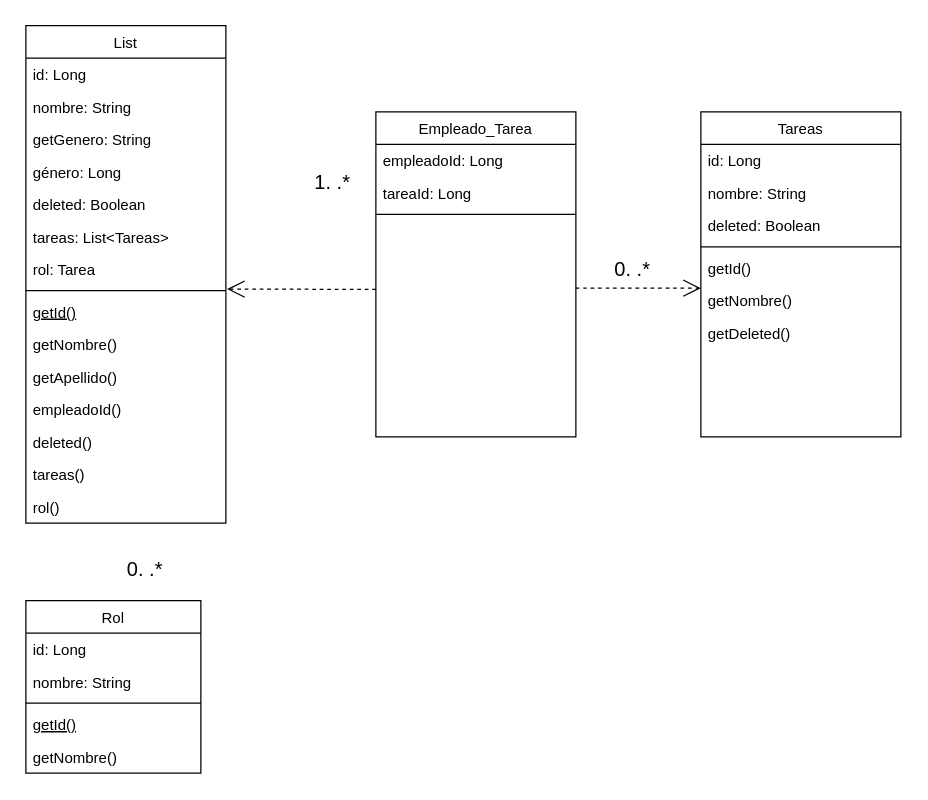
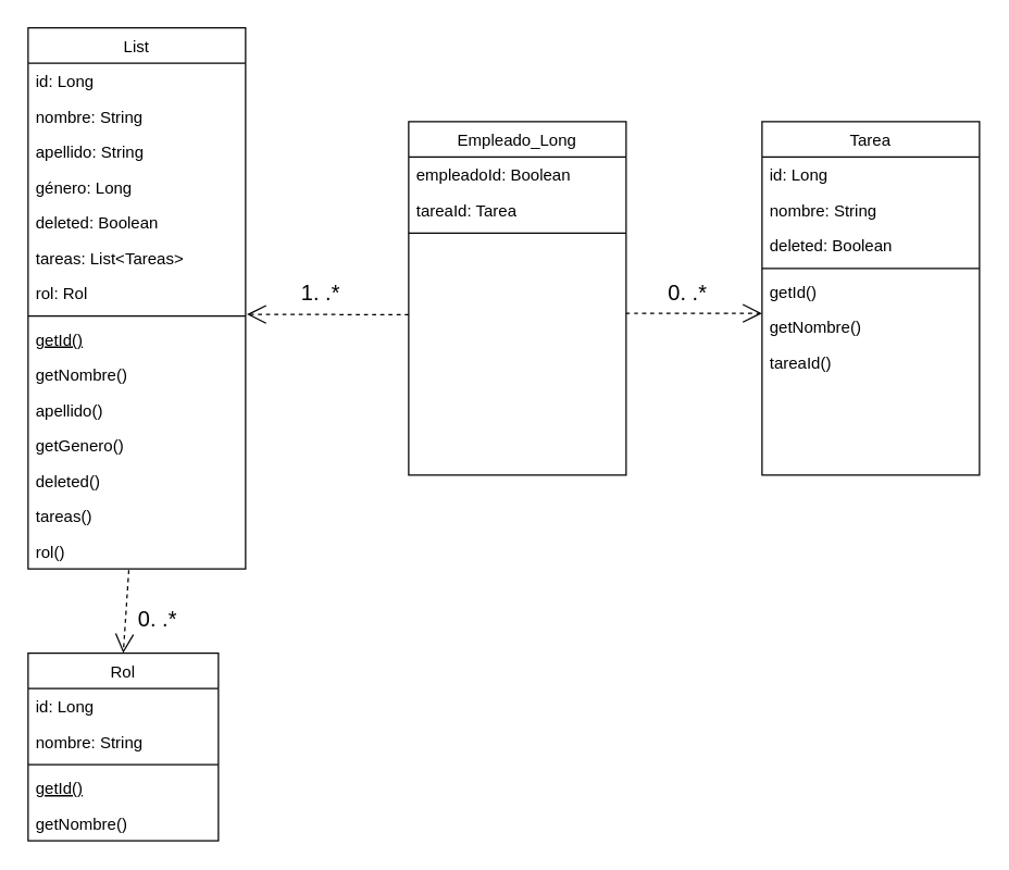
  <mxCell id="0" />
  <mxCell id="1" parent="0" />
  <mxCell id="2" value="Rol" style="swimlane;fontStyle=0;align=center;verticalAlign=top;childLayout=stackLayout;horizontal=1;startSize=26;horizontalStack=0;resizeParent=1;resizeLast=0;collapsible=1;marginBottom=0;rounded=0;shadow=0;strokeWidth=1;" parent="1" vertex="1"><mxGeometry x="20" y="480" width="140" height="138" as="geometry"><mxRectangle x="130" y="380" width="160" height="26" as="alternateBounds" /></mxGeometry></mxCell>
  <mxCell id="3" value="id: Long" style="text;align=left;verticalAlign=top;spacingLeft=4;spacingRight=4;overflow=hidden;rotatable=0;points=[[0,0.5],[1,0.5]];portConstraint=eastwest;" parent="2" vertex="1"><mxGeometry y="26" width="140" height="26" as="geometry" /></mxCell>
  <mxCell id="4" value="nombre: String" style="text;align=left;verticalAlign=top;spacingLeft=4;spacingRight=4;overflow=hidden;rotatable=0;points=[[0,0.5],[1,0.5]];portConstraint=eastwest;rounded=0;shadow=0;html=0;" parent="2" vertex="1"><mxGeometry y="52" width="140" height="26" as="geometry" /></mxCell>
  <mxCell id="5" value="" style="line;html=1;strokeWidth=1;align=left;verticalAlign=middle;spacingTop=-1;spacingLeft=3;spacingRight=3;rotatable=0;labelPosition=right;points=[];portConstraint=eastwest;" parent="2" vertex="1"><mxGeometry y="78" width="140" height="8" as="geometry" /></mxCell>
  <mxCell id="6" value="getId()" style="text;align=left;verticalAlign=top;spacingLeft=4;spacingRight=4;overflow=hidden;rotatable=0;points=[[0,0.5],[1,0.5]];portConstraint=eastwest;fontStyle=4" parent="2" vertex="1"><mxGeometry y="86" width="140" height="26" as="geometry" /></mxCell>
  <mxCell id="7" value="getNombre()" style="text;align=left;verticalAlign=top;spacingLeft=4;spacingRight=4;overflow=hidden;rotatable=0;points=[[0,0.5],[1,0.5]];portConstraint=eastwest;" parent="2" vertex="1"><mxGeometry y="112" width="140" height="26" as="geometry" /></mxCell>
- <mxCell id="8" value="Tareas" style="swimlane;fontStyle=0;align=center;verticalAlign=top;childLayout=stackLayout;horizontal=1;startSize=26;horizontalStack=0;resizeParent=1;resizeLast=0;collapsible=1;marginBottom=0;rounded=0;shadow=0;strokeWidth=1;" parent="1" vertex="1"><mxGeometry x="560" y="89" width="160" height="260" as="geometry"><mxRectangle x="550" y="140" width="160" height="26" as="alternateBounds" /></mxGeometry></mxCell>
+ <mxCell id="8" value="Tarea" style="swimlane;fontStyle=0;align=center;verticalAlign=top;childLayout=stackLayout;horizontal=1;startSize=26;horizontalStack=0;resizeParent=1;resizeLast=0;collapsible=1;marginBottom=0;rounded=0;shadow=0;strokeWidth=1;" parent="1" vertex="1"><mxGeometry x="560" y="89" width="160" height="260" as="geometry"><mxRectangle x="550" y="140" width="160" height="26" as="alternateBounds" /></mxGeometry></mxCell>
  <mxCell id="9" value="id: Long" style="text;align=left;verticalAlign=top;spacingLeft=4;spacingRight=4;overflow=hidden;rotatable=0;points=[[0,0.5],[1,0.5]];portConstraint=eastwest;" parent="8" vertex="1"><mxGeometry y="26" width="160" height="26" as="geometry" /></mxCell>
  <mxCell id="10" value="nombre: String" style="text;align=left;verticalAlign=top;spacingLeft=4;spacingRight=4;overflow=hidden;rotatable=0;points=[[0,0.5],[1,0.5]];portConstraint=eastwest;rounded=0;shadow=0;html=0;" parent="8" vertex="1"><mxGeometry y="52" width="160" height="26" as="geometry" /></mxCell>
  <mxCell id="11" value="deleted: Boolean" style="text;align=left;verticalAlign=top;spacingLeft=4;spacingRight=4;overflow=hidden;rotatable=0;points=[[0,0.5],[1,0.5]];portConstraint=eastwest;rounded=0;shadow=0;html=0;" parent="8" vertex="1"><mxGeometry y="78" width="160" height="26" as="geometry" /></mxCell>
  <mxCell id="12" value="" style="line;html=1;strokeWidth=1;align=left;verticalAlign=middle;spacingTop=-1;spacingLeft=3;spacingRight=3;rotatable=0;labelPosition=right;points=[];portConstraint=eastwest;" parent="8" vertex="1"><mxGeometry y="104" width="160" height="8" as="geometry" /></mxCell>
  <mxCell id="13" value="getId()" style="text;align=left;verticalAlign=top;spacingLeft=4;spacingRight=4;overflow=hidden;rotatable=0;points=[[0,0.5],[1,0.5]];portConstraint=eastwest;" parent="8" vertex="1"><mxGeometry y="112" width="160" height="26" as="geometry" /></mxCell>
  <mxCell id="14" value="getNombre()" style="text;align=left;verticalAlign=top;spacingLeft=4;spacingRight=4;overflow=hidden;rotatable=0;points=[[0,0.5],[1,0.5]];portConstraint=eastwest;" parent="8" vertex="1"><mxGeometry y="138" width="160" height="26" as="geometry" /></mxCell>
- <mxCell id="15" value="getDeleted()" style="text;align=left;verticalAlign=top;spacingLeft=4;spacingRight=4;overflow=hidden;rotatable=0;points=[[0,0.5],[1,0.5]];portConstraint=eastwest;" vertex="1" parent="8"><mxGeometry y="164" width="160" height="26" as="geometry" /></mxCell>
+ <mxCell id="15" value="tareaId()" style="text;align=left;verticalAlign=top;spacingLeft=4;spacingRight=4;overflow=hidden;rotatable=0;points=[[0,0.5],[1,0.5]];portConstraint=eastwest;" vertex="1" parent="8"><mxGeometry y="164" width="160" height="26" as="geometry" /></mxCell>
  <mxCell id="16" value="0. .*" style="text;html=1;align=center;verticalAlign=middle;resizable=0;points=[];autosize=1;strokeColor=none;fillColor=none;fontSize=16;" vertex="1" parent="1"><mxGeometry x="90" y="440" width="50" height="30" as="geometry" /></mxCell>
  <mxCell id="17" value="List" style="swimlane;fontStyle=0;align=center;verticalAlign=top;childLayout=stackLayout;horizontal=1;startSize=26;horizontalStack=0;resizeParent=1;resizeLast=0;collapsible=1;marginBottom=0;rounded=0;shadow=0;strokeWidth=1;" vertex="1" parent="1"><mxGeometry x="20" y="20" width="160" height="398" as="geometry"><mxRectangle x="140" y="10" width="160" height="26" as="alternateBounds" /></mxGeometry></mxCell>
  <mxCell id="18" value="id: Long" style="text;align=left;verticalAlign=top;spacingLeft=4;spacingRight=4;overflow=hidden;rotatable=0;points=[[0,0.5],[1,0.5]];portConstraint=eastwest;" vertex="1" parent="17"><mxGeometry y="26" width="160" height="26" as="geometry" /></mxCell>
  <mxCell id="19" value="nombre: String" style="text;align=left;verticalAlign=top;spacingLeft=4;spacingRight=4;overflow=hidden;rotatable=0;points=[[0,0.5],[1,0.5]];portConstraint=eastwest;rounded=0;shadow=0;html=0;" vertex="1" parent="17"><mxGeometry y="52" width="160" height="26" as="geometry" /></mxCell>
- <mxCell id="20" value="getGenero: String" style="text;align=left;verticalAlign=top;spacingLeft=4;spacingRight=4;overflow=hidden;rotatable=0;points=[[0,0.5],[1,0.5]];portConstraint=eastwest;rounded=0;shadow=0;html=0;" parent="17" vertex="1"><mxGeometry y="78" width="160" height="26" as="geometry" /></mxCell>
+ <mxCell id="20" value="apellido: String" style="text;align=left;verticalAlign=top;spacingLeft=4;spacingRight=4;overflow=hidden;rotatable=0;points=[[0,0.5],[1,0.5]];portConstraint=eastwest;rounded=0;shadow=0;html=0;" parent="17" vertex="1"><mxGeometry y="78" width="160" height="26" as="geometry" /></mxCell>
  <mxCell id="21" value="género: Long" style="text;align=left;verticalAlign=top;spacingLeft=4;spacingRight=4;overflow=hidden;rotatable=0;points=[[0,0.5],[1,0.5]];portConstraint=eastwest;rounded=0;shadow=0;html=0;" vertex="1" parent="17"><mxGeometry y="104" width="160" height="26" as="geometry" /></mxCell>
  <mxCell id="22" value="deleted: Boolean" style="text;align=left;verticalAlign=top;spacingLeft=4;spacingRight=4;overflow=hidden;rotatable=0;points=[[0,0.5],[1,0.5]];portConstraint=eastwest;rounded=0;shadow=0;html=0;" vertex="1" parent="17"><mxGeometry y="130" width="160" height="26" as="geometry" /></mxCell>
  <mxCell id="23" value="tareas: List&lt;Tareas&gt;" style="text;align=left;verticalAlign=top;spacingLeft=4;spacingRight=4;overflow=hidden;rotatable=0;points=[[0,0.5],[1,0.5]];portConstraint=eastwest;rounded=0;shadow=0;html=0;" vertex="1" parent="17"><mxGeometry y="156" width="160" height="26" as="geometry" /></mxCell>
- <mxCell id="24" value="rol: Tarea" style="text;align=left;verticalAlign=top;spacingLeft=4;spacingRight=4;overflow=hidden;rotatable=0;points=[[0,0.5],[1,0.5]];portConstraint=eastwest;rounded=0;shadow=0;html=0;" vertex="1" parent="17"><mxGeometry y="182" width="160" height="26" as="geometry" /></mxCell>
+ <mxCell id="24" value="rol: Rol" style="text;align=left;verticalAlign=top;spacingLeft=4;spacingRight=4;overflow=hidden;rotatable=0;points=[[0,0.5],[1,0.5]];portConstraint=eastwest;rounded=0;shadow=0;html=0;" vertex="1" parent="17"><mxGeometry y="182" width="160" height="26" as="geometry" /></mxCell>
  <mxCell id="25" value="" style="line;html=1;strokeWidth=1;align=left;verticalAlign=middle;spacingTop=-1;spacingLeft=3;spacingRight=3;rotatable=0;labelPosition=right;points=[];portConstraint=eastwest;" vertex="1" parent="17"><mxGeometry y="208" width="160" height="8" as="geometry" /></mxCell>
  <mxCell id="26" value="getId()" style="text;align=left;verticalAlign=top;spacingLeft=4;spacingRight=4;overflow=hidden;rotatable=0;points=[[0,0.5],[1,0.5]];portConstraint=eastwest;fontStyle=4" vertex="1" parent="17"><mxGeometry y="216" width="160" height="26" as="geometry" /></mxCell>
  <mxCell id="27" value="getNombre()&#10;" style="text;align=left;verticalAlign=top;spacingLeft=4;spacingRight=4;overflow=hidden;rotatable=0;points=[[0,0.5],[1,0.5]];portConstraint=eastwest;" vertex="1" parent="17"><mxGeometry y="242" width="160" height="26" as="geometry" /></mxCell>
- <mxCell id="28" value="getApellido()&#10;" style="text;align=left;verticalAlign=top;spacingLeft=4;spacingRight=2;overflow=hidden;rotatable=0;points=[[0,0.5],[1,0.5]];portConstraint=eastwest;" vertex="1" parent="17"><mxGeometry y="268" width="160" height="26" as="geometry" /></mxCell>
- <mxCell id="29" value="empleadoId()&#10;" style="text;align=left;verticalAlign=top;spacingLeft=4;spacingRight=4;overflow=hidden;rotatable=0;points=[[0,0.5],[1,0.5]];portConstraint=eastwest;" vertex="1" parent="17"><mxGeometry y="294" width="160" height="26" as="geometry" /></mxCell>
+ <mxCell id="28" value="apellido()&#10;" style="text;align=left;verticalAlign=top;spacingLeft=4;spacingRight=2;overflow=hidden;rotatable=0;points=[[0,0.5],[1,0.5]];portConstraint=eastwest;" vertex="1" parent="17"><mxGeometry y="268" width="160" height="26" as="geometry" /></mxCell>
+ <mxCell id="29" value="getGenero()&#10;" style="text;align=left;verticalAlign=top;spacingLeft=4;spacingRight=4;overflow=hidden;rotatable=0;points=[[0,0.5],[1,0.5]];portConstraint=eastwest;" vertex="1" parent="17"><mxGeometry y="294" width="160" height="26" as="geometry" /></mxCell>
  <mxCell id="30" value="deleted()&#10;" style="text;align=left;verticalAlign=top;spacingLeft=4;spacingRight=4;overflow=hidden;rotatable=0;points=[[0,0.5],[1,0.5]];portConstraint=eastwest;" vertex="1" parent="17"><mxGeometry y="320" width="160" height="26" as="geometry" /></mxCell>
  <mxCell id="31" value="tareas()&#10;" style="text;align=left;verticalAlign=top;spacingLeft=4;spacingRight=4;overflow=hidden;rotatable=0;points=[[0,0.5],[1,0.5]];portConstraint=eastwest;" vertex="1" parent="17"><mxGeometry y="346" width="160" height="26" as="geometry" /></mxCell>
  <mxCell id="32" value="rol()" style="text;align=left;verticalAlign=top;spacingLeft=4;spacingRight=4;overflow=hidden;rotatable=0;points=[[0,0.5],[1,0.5]];portConstraint=eastwest;" vertex="1" parent="17"><mxGeometry y="372" width="160" height="26" as="geometry" /></mxCell>
- <mxCell id="33" value="Empleado_Tarea" style="swimlane;fontStyle=0;align=center;verticalAlign=top;childLayout=stackLayout;horizontal=1;startSize=26;horizontalStack=0;resizeParent=1;resizeLast=0;collapsible=1;marginBottom=0;rounded=0;shadow=0;strokeWidth=1;" vertex="1" parent="1"><mxGeometry x="300" y="89" width="160" height="260" as="geometry"><mxRectangle x="550" y="140" width="160" height="26" as="alternateBounds" /></mxGeometry></mxCell>
- <mxCell id="34" value="empleadoId: Long" style="text;align=left;verticalAlign=top;spacingLeft=4;spacingRight=4;overflow=hidden;rotatable=0;points=[[0,0.5],[1,0.5]];portConstraint=eastwest;" vertex="1" parent="33"><mxGeometry y="26" width="160" height="26" as="geometry" /></mxCell>
- <mxCell id="35" value="tareaId: Long" style="text;align=left;verticalAlign=top;spacingLeft=4;spacingRight=4;overflow=hidden;rotatable=0;points=[[0,0.5],[1,0.5]];portConstraint=eastwest;rounded=0;shadow=0;html=0;" vertex="1" parent="33"><mxGeometry y="52" width="160" height="26" as="geometry" /></mxCell>
+ <mxCell id="33" value="Empleado_Long" style="swimlane;fontStyle=0;align=center;verticalAlign=top;childLayout=stackLayout;horizontal=1;startSize=26;horizontalStack=0;resizeParent=1;resizeLast=0;collapsible=1;marginBottom=0;rounded=0;shadow=0;strokeWidth=1;" vertex="1" parent="1"><mxGeometry x="300" y="89" width="160" height="260" as="geometry"><mxRectangle x="550" y="140" width="160" height="26" as="alternateBounds" /></mxGeometry></mxCell>
+ <mxCell id="34" value="empleadoId: Boolean" style="text;align=left;verticalAlign=top;spacingLeft=4;spacingRight=4;overflow=hidden;rotatable=0;points=[[0,0.5],[1,0.5]];portConstraint=eastwest;" vertex="1" parent="33"><mxGeometry y="26" width="160" height="26" as="geometry" /></mxCell>
+ <mxCell id="35" value="tareaId: Tarea" style="text;align=left;verticalAlign=top;spacingLeft=4;spacingRight=4;overflow=hidden;rotatable=0;points=[[0,0.5],[1,0.5]];portConstraint=eastwest;rounded=0;shadow=0;html=0;" vertex="1" parent="33"><mxGeometry y="52" width="160" height="26" as="geometry" /></mxCell>
  <mxCell id="36" value="" style="line;html=1;strokeWidth=1;align=left;verticalAlign=middle;spacingTop=-1;spacingLeft=3;spacingRight=3;rotatable=0;labelPosition=right;points=[];portConstraint=eastwest;" vertex="1" parent="33"><mxGeometry y="78" width="160" height="8" as="geometry" /></mxCell>
  <mxCell id="37" value="" style="endArrow=open;endSize=12;dashed=1;html=1;rounded=0;fontSize=12;curved=1;entryX=1.006;entryY=-0.201;entryDx=0;entryDy=0;entryPerimeter=0;" edge="1" parent="1" target="26"><mxGeometry width="160" relative="1" as="geometry"><mxPoint x="300" y="231" as="sourcePoint" /><mxPoint x="380" y="330" as="targetPoint" /></mxGeometry></mxCell>
  <mxCell id="38" value="" style="endArrow=open;endSize=12;dashed=1;html=1;rounded=0;fontSize=12;curved=1;" edge="1" parent="1"><mxGeometry width="160" relative="1" as="geometry"><mxPoint x="460" y="230" as="sourcePoint" /><mxPoint x="560" y="230" as="targetPoint" /></mxGeometry></mxCell>
- <mxCell id="39" value="1. .*" style="text;html=1;align=center;verticalAlign=middle;resizable=0;points=[];autosize=1;strokeColor=none;fillColor=none;fontSize=16;" vertex="1" parent="1"><mxGeometry x="240" y="130" width="50" height="30" as="geometry" /></mxCell>
+ <mxCell id="39" value="1. .*" style="text;html=1;align=center;verticalAlign=middle;resizable=0;points=[];autosize=1;strokeColor=none;fillColor=none;fontSize=16;" vertex="1" parent="1"><mxGeometry x="210" y="200" width="50" height="30" as="geometry" /></mxCell>
  <mxCell id="40" value="0. .*" style="text;html=1;align=center;verticalAlign=middle;resizable=0;points=[];autosize=1;strokeColor=none;fillColor=none;fontSize=16;" vertex="1" parent="1"><mxGeometry x="480" y="200" width="50" height="30" as="geometry" /></mxCell>
+ <mxCell id="41" value="" style="endArrow=open;endSize=12;dashed=1;html=1;rounded=0;fontSize=12;curved=1;entryX=0.5;entryY=0;entryDx=0;entryDy=0;exitX=0.463;exitY=1.037;exitDx=0;exitDy=0;exitPerimeter=0;" edge="1" parent="1" source="32" target="2"><mxGeometry width="160" relative="1" as="geometry"><mxPoint x="310" y="241" as="sourcePoint" /><mxPoint x="191" y="241" as="targetPoint" /></mxGeometry></mxCell>
